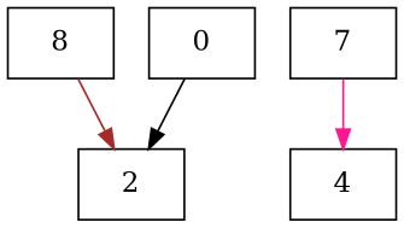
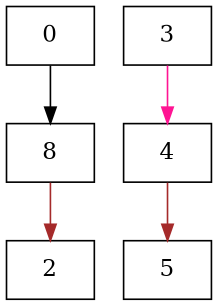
  digraph {
    node [shape=box]
    edge [color=brown]
    n1 [label=8]
    0
    2
-   3 [label=7]
+   3
    4
+   5
    n1 -> 2
-   0 -> 2 [color=black]
+   0 -> n1 [color=black]
    3 -> 4 [color=deeppink]
+   4 -> 5
  }
